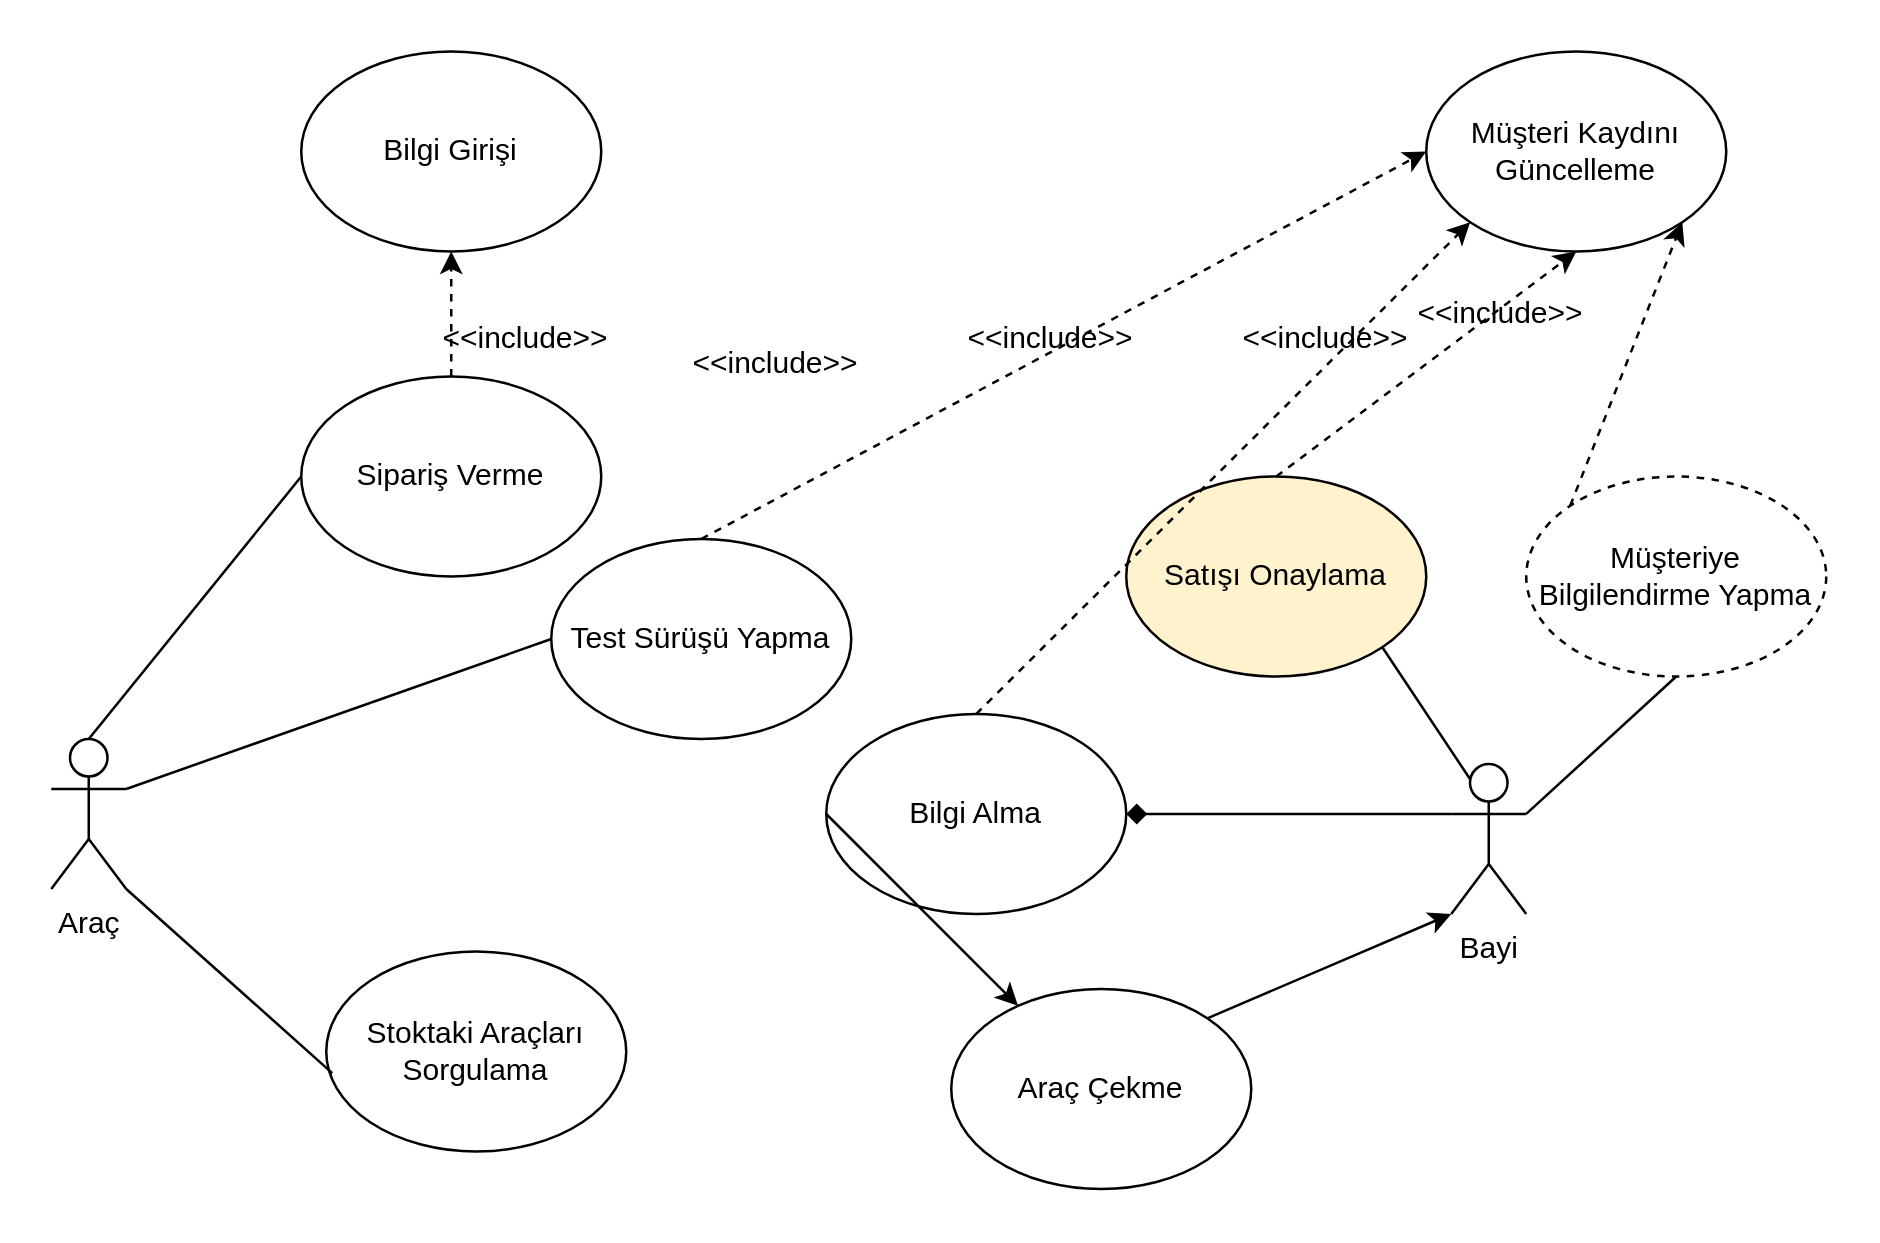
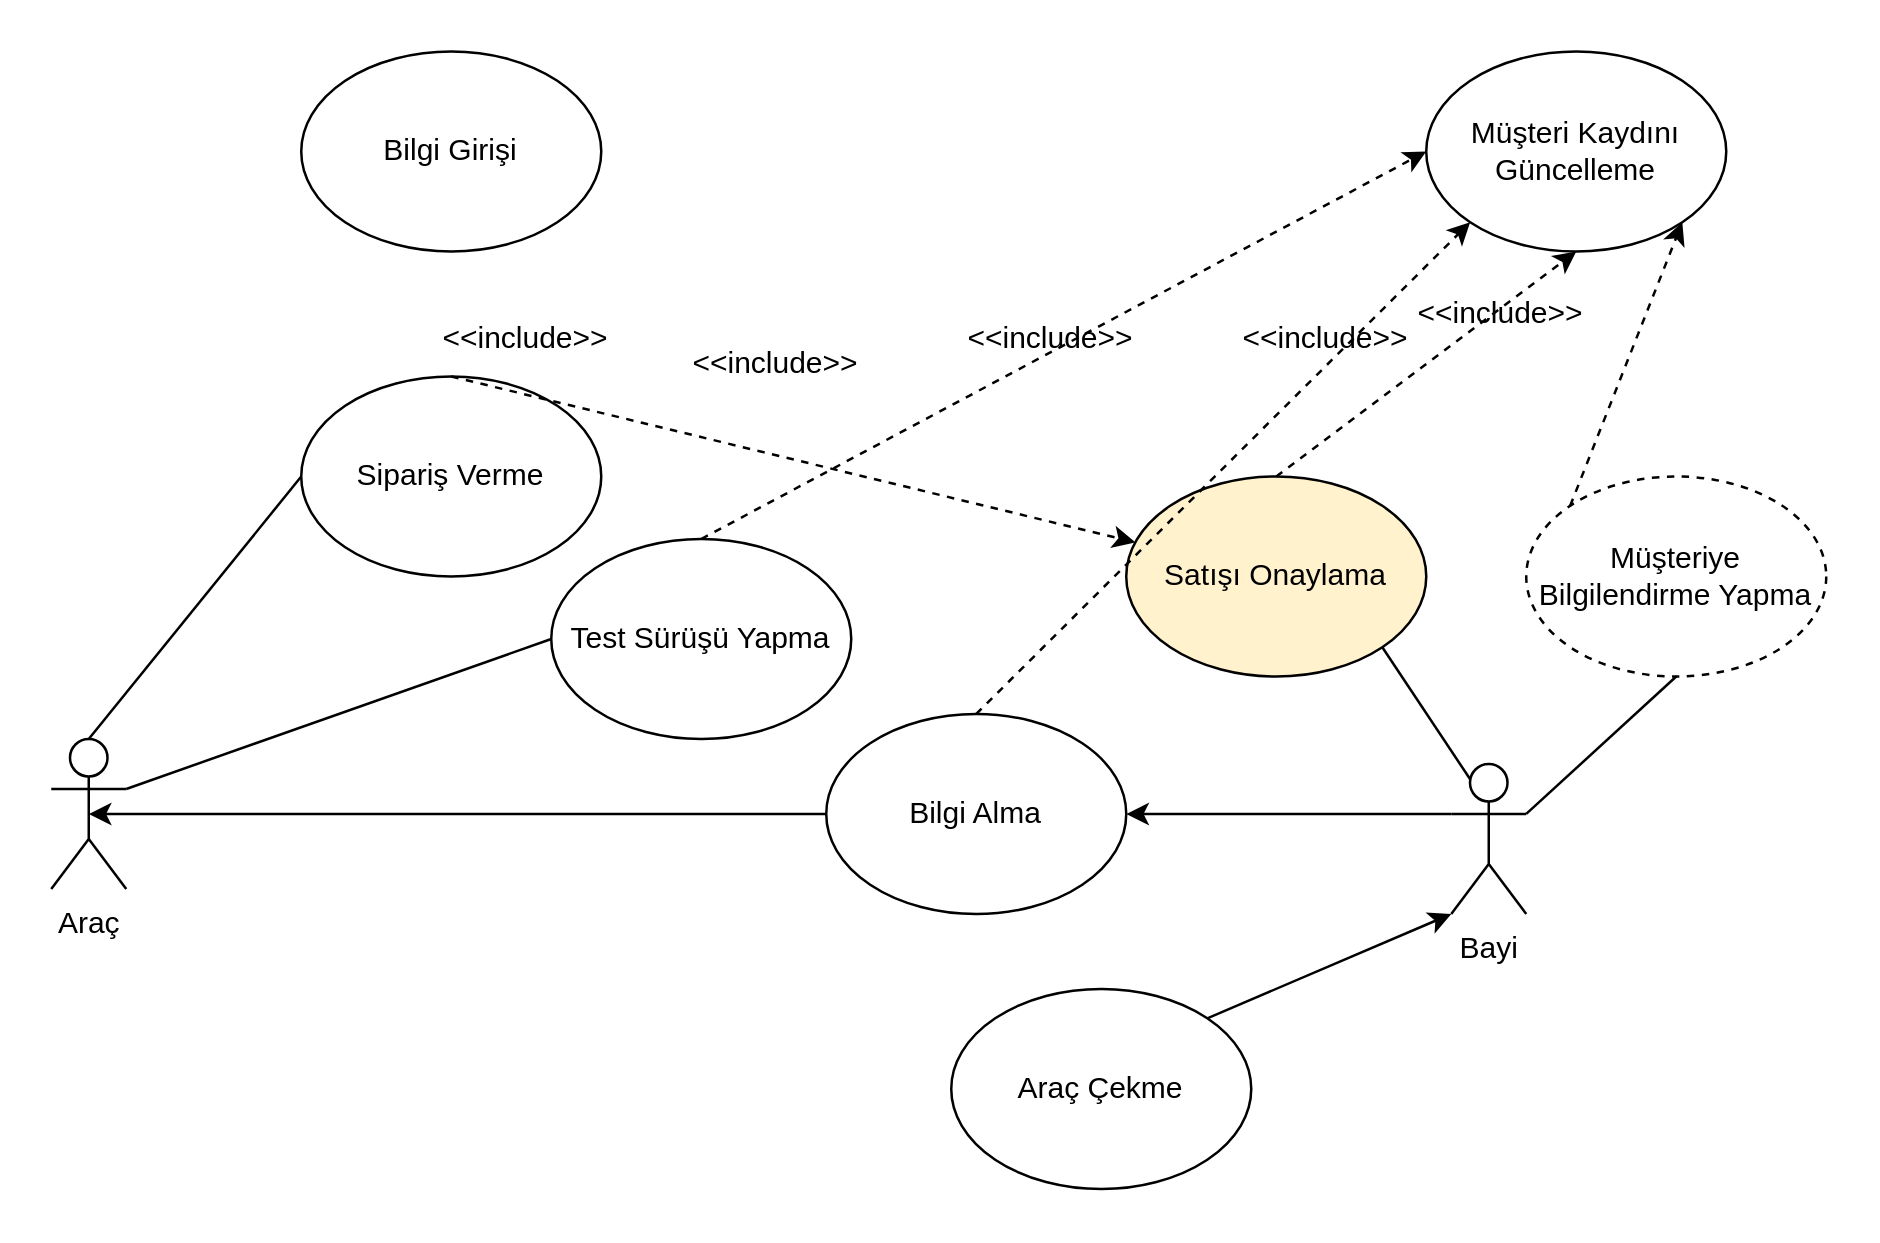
  <mxCell id="0" />
  <mxCell id="1" parent="0" />
  <mxCell id="2" value="Araç" style="shape=umlActor;verticalLabelPosition=bottom;verticalAlign=top;html=1;outlineConnect=0;textShadow=0;" vertex="1" parent="1"><mxGeometry x="20" y="295" width="30" height="60" as="geometry" /></mxCell>
  <mxCell id="3" value="Bayi" style="shape=umlActor;verticalLabelPosition=bottom;verticalAlign=top;html=1;outlineConnect=0;textShadow=0;" vertex="1" parent="1"><mxGeometry x="580" y="305" width="30" height="60" as="geometry" /></mxCell>
- <mxCell id="4" value="Stoktaki Araçları Sorgulama" style="ellipse;whiteSpace=wrap;html=1;" vertex="1" parent="1"><mxGeometry x="130" y="380" width="120" height="80" as="geometry" /></mxCell>
  <mxCell id="5" value="Sipariş Verme" style="ellipse;whiteSpace=wrap;html=1;" vertex="1" parent="1"><mxGeometry x="120" y="150" width="120" height="80" as="geometry" /></mxCell>
  <mxCell id="6" value="Araç Çekme" style="ellipse;whiteSpace=wrap;html=1;" vertex="1" parent="1"><mxGeometry x="380" y="395" width="120" height="80" as="geometry" /></mxCell>
  <mxCell id="7" value="" style="endArrow=classic;html=1;rounded=0;exitX=1;exitY=0;exitDx=0;exitDy=0;entryX=0;entryY=1;entryDx=0;entryDy=0;entryPerimeter=0;" edge="1" parent="1" source="6" target="3"><mxGeometry width="50" height="50" relative="1" as="geometry"><mxPoint x="410" y="515" as="sourcePoint" /><mxPoint x="460" y="465" as="targetPoint" /></mxGeometry></mxCell>
  <mxCell id="8" value="Müşteriye Bilgilendirme Yapma" style="ellipse;whiteSpace=wrap;html=1;dashed=1;" vertex="1" parent="1"><mxGeometry x="610" y="190" width="120" height="80" as="geometry" /></mxCell>
  <mxCell id="9" value="" style="endArrow=none;html=1;rounded=0;entryX=1;entryY=0.333;entryDx=0;entryDy=0;entryPerimeter=0;exitX=0.5;exitY=1;exitDx=0;exitDy=0;" edge="1" parent="1" source="8" target="3"><mxGeometry width="50" height="50" relative="1" as="geometry"><mxPoint x="390" y="325" as="sourcePoint" /><mxPoint x="440" y="275" as="targetPoint" /></mxGeometry></mxCell>
- <mxCell id="10" value="" style="endArrow=none;html=1;rounded=0;exitX=1;exitY=1;exitDx=0;exitDy=0;exitPerimeter=0;entryX=0.02;entryY=0.608;entryDx=0;entryDy=0;entryPerimeter=0;" edge="1" parent="1" source="2" target="4"><mxGeometry width="50" height="50" relative="1" as="geometry"><mxPoint x="70" y="525" as="sourcePoint" /><mxPoint x="120" y="475" as="targetPoint" /></mxGeometry></mxCell>
  <mxCell id="11" value="" style="endArrow=none;html=1;rounded=0;exitX=0.5;exitY=0;exitDx=0;exitDy=0;exitPerimeter=0;entryX=0;entryY=0.5;entryDx=0;entryDy=0;" edge="1" parent="1" source="2" target="5"><mxGeometry width="50" height="50" relative="1" as="geometry"><mxPoint x="80" y="201" as="sourcePoint" /><mxPoint x="137.5" y="355" as="targetPoint" /></mxGeometry></mxCell>
  <mxCell id="12" value="Bilgi Alma" style="ellipse;whiteSpace=wrap;html=1;" vertex="1" parent="1"><mxGeometry x="330" y="285" width="120" height="80" as="geometry" /></mxCell>
- <mxCell id="13" value="" style="endArrow=diamond;html=1;rounded=0;exitX=0;exitY=0.333;exitDx=0;exitDy=0;exitPerimeter=0;entryX=1;entryY=0.5;entryDx=0;entryDy=0;" edge="1" parent="1" source="3" target="12"><mxGeometry width="50" height="50" relative="1" as="geometry"><mxPoint x="180" y="435" as="sourcePoint" /><mxPoint x="230" y="385" as="targetPoint" /></mxGeometry></mxCell>
- <mxCell id="14" value="" style="endArrow=classic;html=1;rounded=0;exitX=0;exitY=0.5;exitDx=0;exitDy=0;" edge="1" parent="1" source="12" target="6"><mxGeometry width="50" height="50" relative="1" as="geometry"><mxPoint x="100" y="405" as="sourcePoint" /><mxPoint x="90" y="280" as="targetPoint" /></mxGeometry></mxCell>
+ <mxCell id="13" value="" style="endArrow=classic;html=1;rounded=0;exitX=0;exitY=0.333;exitDx=0;exitDy=0;exitPerimeter=0;entryX=1;entryY=0.5;entryDx=0;entryDy=0;" edge="1" parent="1" source="3" target="12"><mxGeometry width="50" height="50" relative="1" as="geometry"><mxPoint x="180" y="435" as="sourcePoint" /><mxPoint x="230" y="385" as="targetPoint" /></mxGeometry></mxCell>
+ <mxCell id="14" value="" style="endArrow=classic;html=1;rounded=0;exitX=0;exitY=0.5;exitDx=0;exitDy=0;entryX=0.5;entryY=0.5;entryDx=0;entryDy=0;entryPerimeter=0;" edge="1" parent="1" source="12" target="2"><mxGeometry width="50" height="50" relative="1" as="geometry"><mxPoint x="100" y="405" as="sourcePoint" /><mxPoint x="90" y="280" as="targetPoint" /></mxGeometry></mxCell>
  <mxCell id="15" value="Test Sürüşü Yapma" style="ellipse;whiteSpace=wrap;html=1;" vertex="1" parent="1"><mxGeometry x="220" y="215" width="120" height="80" as="geometry" /></mxCell>
  <mxCell id="16" value="Müşteri Kaydını Güncelleme" style="ellipse;whiteSpace=wrap;html=1;" vertex="1" parent="1"><mxGeometry x="570" y="20" width="120" height="80" as="geometry" /></mxCell>
  <mxCell id="17" value="" style="endArrow=none;html=1;rounded=0;exitX=1;exitY=0.333;exitDx=0;exitDy=0;exitPerimeter=0;entryX=0;entryY=0.5;entryDx=0;entryDy=0;" edge="1" parent="1" source="2" target="15"><mxGeometry width="50" height="50" relative="1" as="geometry"><mxPoint x="230" y="425" as="sourcePoint" /><mxPoint x="280" y="375" as="targetPoint" /></mxGeometry></mxCell>
  <mxCell id="18" value="Bilgi Girişi" style="ellipse;whiteSpace=wrap;html=1;" vertex="1" parent="1"><mxGeometry x="120" y="20" width="120" height="80" as="geometry" /></mxCell>
  <mxCell id="19" value="&amp;lt;&amp;lt;include&amp;gt;&amp;gt;" style="text;html=1;align=center;verticalAlign=middle;whiteSpace=wrap;rounded=0;" vertex="1" parent="1"><mxGeometry x="180" y="120" width="60" height="30" as="geometry" /></mxCell>
  <mxCell id="20" value="Satışı Onaylama" style="ellipse;whiteSpace=wrap;html=1;fillColor=#fff2cc;" vertex="1" parent="1"><mxGeometry x="450" y="190" width="120" height="80" as="geometry" /></mxCell>
  <mxCell id="21" value="" style="endArrow=none;html=1;rounded=0;exitX=0.25;exitY=0.1;exitDx=0;exitDy=0;exitPerimeter=0;entryX=1;entryY=1;entryDx=0;entryDy=0;" edge="1" parent="1" source="3" target="20"><mxGeometry width="50" height="50" relative="1" as="geometry"><mxPoint x="440" y="225" as="sourcePoint" /><mxPoint x="490" y="175" as="targetPoint" /></mxGeometry></mxCell>
- <mxCell id="22" value="" style="html=1;labelBackgroundColor=#ffffff;startArrow=none;startFill=0;startSize=6;endArrow=classic;endFill=1;endSize=6;jettySize=auto;orthogonalLoop=1;strokeWidth=1;dashed=1;fontSize=14;rounded=0;exitX=0.5;exitY=0;exitDx=0;exitDy=0;entryX=0.5;entryY=1;entryDx=0;entryDy=0;" edge="1" parent="1" source="5" target="18"><mxGeometry width="60" height="60" relative="1" as="geometry"><mxPoint x="360" y="140" as="sourcePoint" /><mxPoint x="420" y="80" as="targetPoint" /></mxGeometry></mxCell>
+ <mxCell id="22" value="" style="html=1;labelBackgroundColor=#ffffff;startArrow=none;startFill=0;startSize=6;endArrow=classic;endFill=1;endSize=6;jettySize=auto;orthogonalLoop=1;strokeWidth=1;dashed=1;fontSize=14;rounded=0;exitX=0.5;exitY=0;exitDx=0;exitDy=0;" edge="1" parent="1" source="5" target="20"><mxGeometry width="60" height="60" relative="1" as="geometry"><mxPoint x="360" y="140" as="sourcePoint" /><mxPoint x="420" y="80" as="targetPoint" /></mxGeometry></mxCell>
  <mxCell id="23" value="" style="html=1;labelBackgroundColor=#ffffff;startArrow=none;startFill=0;startSize=6;endArrow=classic;endFill=1;endSize=6;jettySize=auto;orthogonalLoop=1;strokeWidth=1;dashed=1;fontSize=14;rounded=0;exitX=0.5;exitY=0;exitDx=0;exitDy=0;entryX=0;entryY=1;entryDx=0;entryDy=0;" edge="1" parent="1" source="12" target="16"><mxGeometry width="60" height="60" relative="1" as="geometry"><mxPoint x="370" y="150" as="sourcePoint" /><mxPoint x="430" y="90" as="targetPoint" /></mxGeometry></mxCell>
  <mxCell id="24" value="" style="html=1;labelBackgroundColor=#ffffff;startArrow=none;startFill=0;startSize=6;endArrow=classic;endFill=1;endSize=6;jettySize=auto;orthogonalLoop=1;strokeWidth=1;dashed=1;fontSize=14;rounded=0;exitX=0.5;exitY=0;exitDx=0;exitDy=0;entryX=0.5;entryY=1;entryDx=0;entryDy=0;" edge="1" parent="1" source="20" target="16"><mxGeometry width="60" height="60" relative="1" as="geometry"><mxPoint x="380" y="160" as="sourcePoint" /><mxPoint x="440" y="100" as="targetPoint" /></mxGeometry></mxCell>
  <mxCell id="25" value="" style="html=1;labelBackgroundColor=#ffffff;startArrow=none;startFill=0;startSize=6;endArrow=classic;endFill=1;endSize=6;jettySize=auto;orthogonalLoop=1;strokeWidth=1;dashed=1;fontSize=14;rounded=0;exitX=0;exitY=0;exitDx=0;exitDy=0;entryX=1;entryY=1;entryDx=0;entryDy=0;" edge="1" parent="1" source="8" target="16"><mxGeometry width="60" height="60" relative="1" as="geometry"><mxPoint x="390" y="170" as="sourcePoint" /><mxPoint x="450" y="110" as="targetPoint" /></mxGeometry></mxCell>
  <mxCell id="26" value="&amp;lt;&amp;lt;include&amp;gt;&amp;gt;" style="text;html=1;align=center;verticalAlign=middle;whiteSpace=wrap;rounded=0;" vertex="1" parent="1"><mxGeometry x="280" y="130" width="60" height="30" as="geometry" /></mxCell>
  <mxCell id="27" value="&amp;lt;&amp;lt;include&amp;gt;&amp;gt;" style="text;html=1;align=center;verticalAlign=middle;whiteSpace=wrap;rounded=0;" vertex="1" parent="1"><mxGeometry x="500" y="120" width="60" height="30" as="geometry" /></mxCell>
  <mxCell id="28" value="&amp;lt;&amp;lt;include&amp;gt;&amp;gt;" style="text;html=1;align=center;verticalAlign=middle;whiteSpace=wrap;rounded=0;" vertex="1" parent="1"><mxGeometry x="570" y="110" width="60" height="30" as="geometry" /></mxCell>
  <mxCell id="29" value="" style="html=1;labelBackgroundColor=#ffffff;startArrow=none;startFill=0;startSize=6;endArrow=classic;endFill=1;endSize=6;jettySize=auto;orthogonalLoop=1;strokeWidth=1;dashed=1;fontSize=14;rounded=0;exitX=0.5;exitY=0;exitDx=0;exitDy=0;entryX=0;entryY=0.5;entryDx=0;entryDy=0;" edge="1" parent="1" source="15" target="16"><mxGeometry width="60" height="60" relative="1" as="geometry"><mxPoint x="300" y="140" as="sourcePoint" /><mxPoint x="360" y="80" as="targetPoint" /></mxGeometry></mxCell>
  <mxCell id="30" value="&amp;lt;&amp;lt;include&amp;gt;&amp;gt;" style="text;html=1;align=center;verticalAlign=middle;whiteSpace=wrap;rounded=0;" vertex="1" parent="1"><mxGeometry x="390" y="120" width="60" height="30" as="geometry" /></mxCell>
